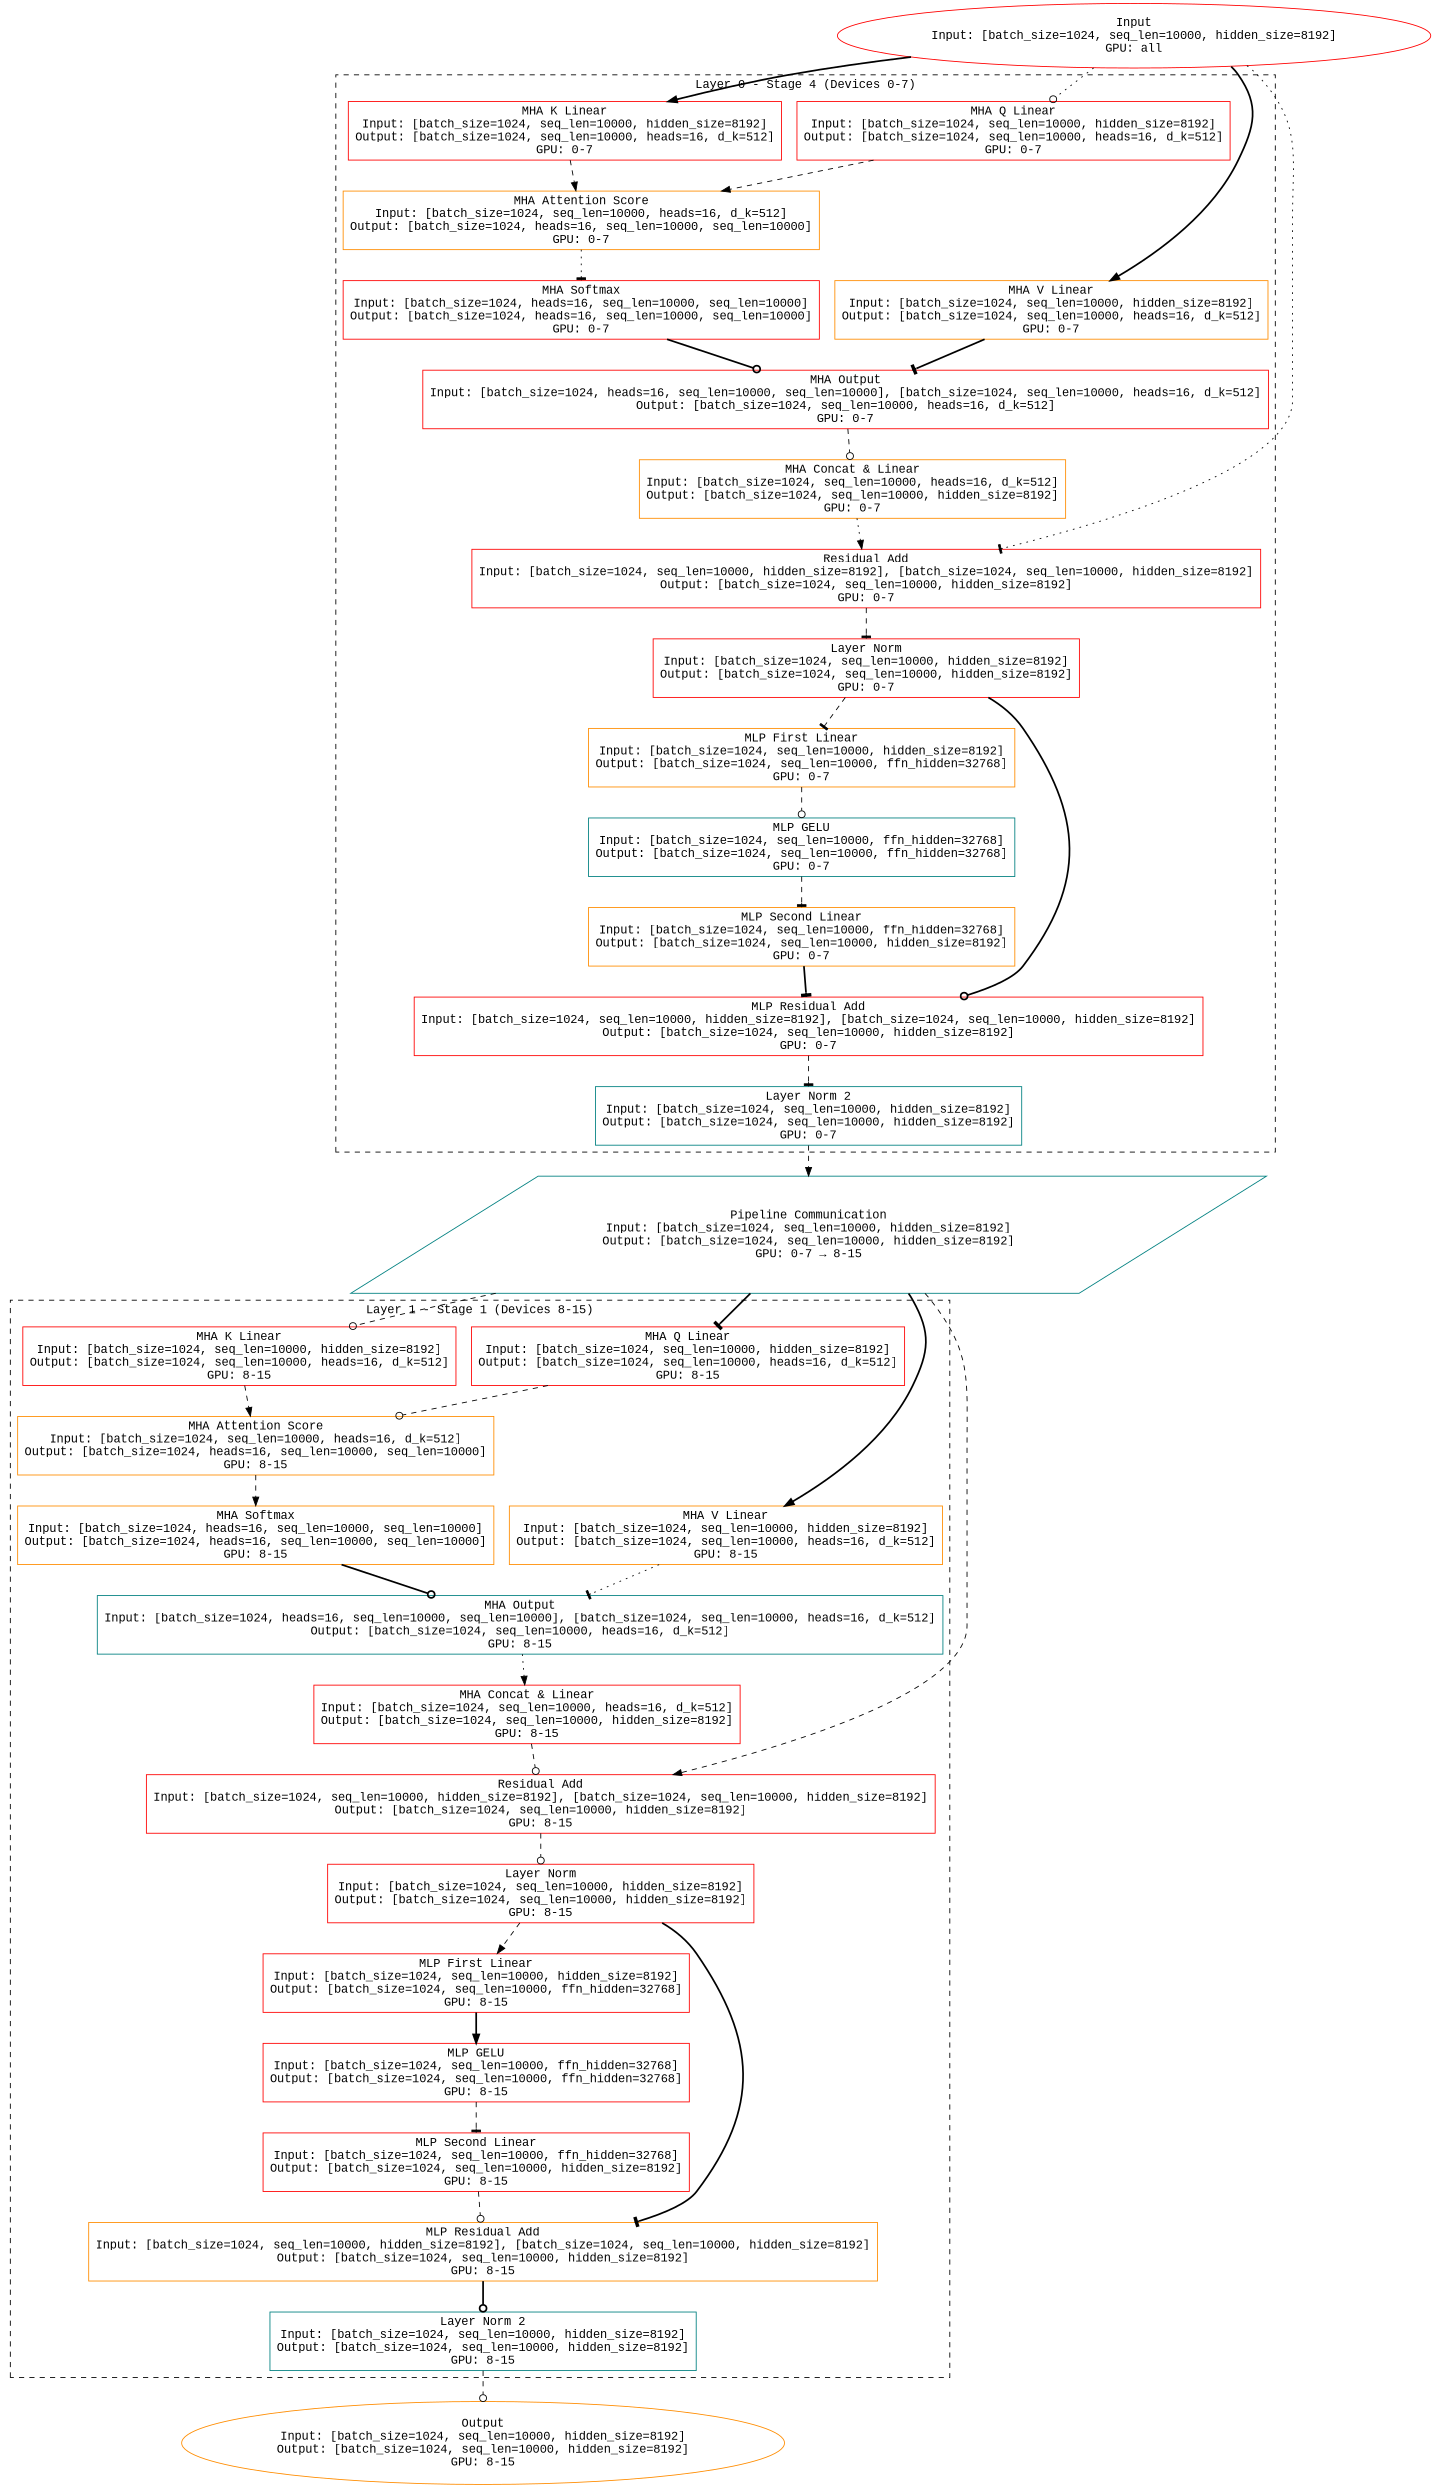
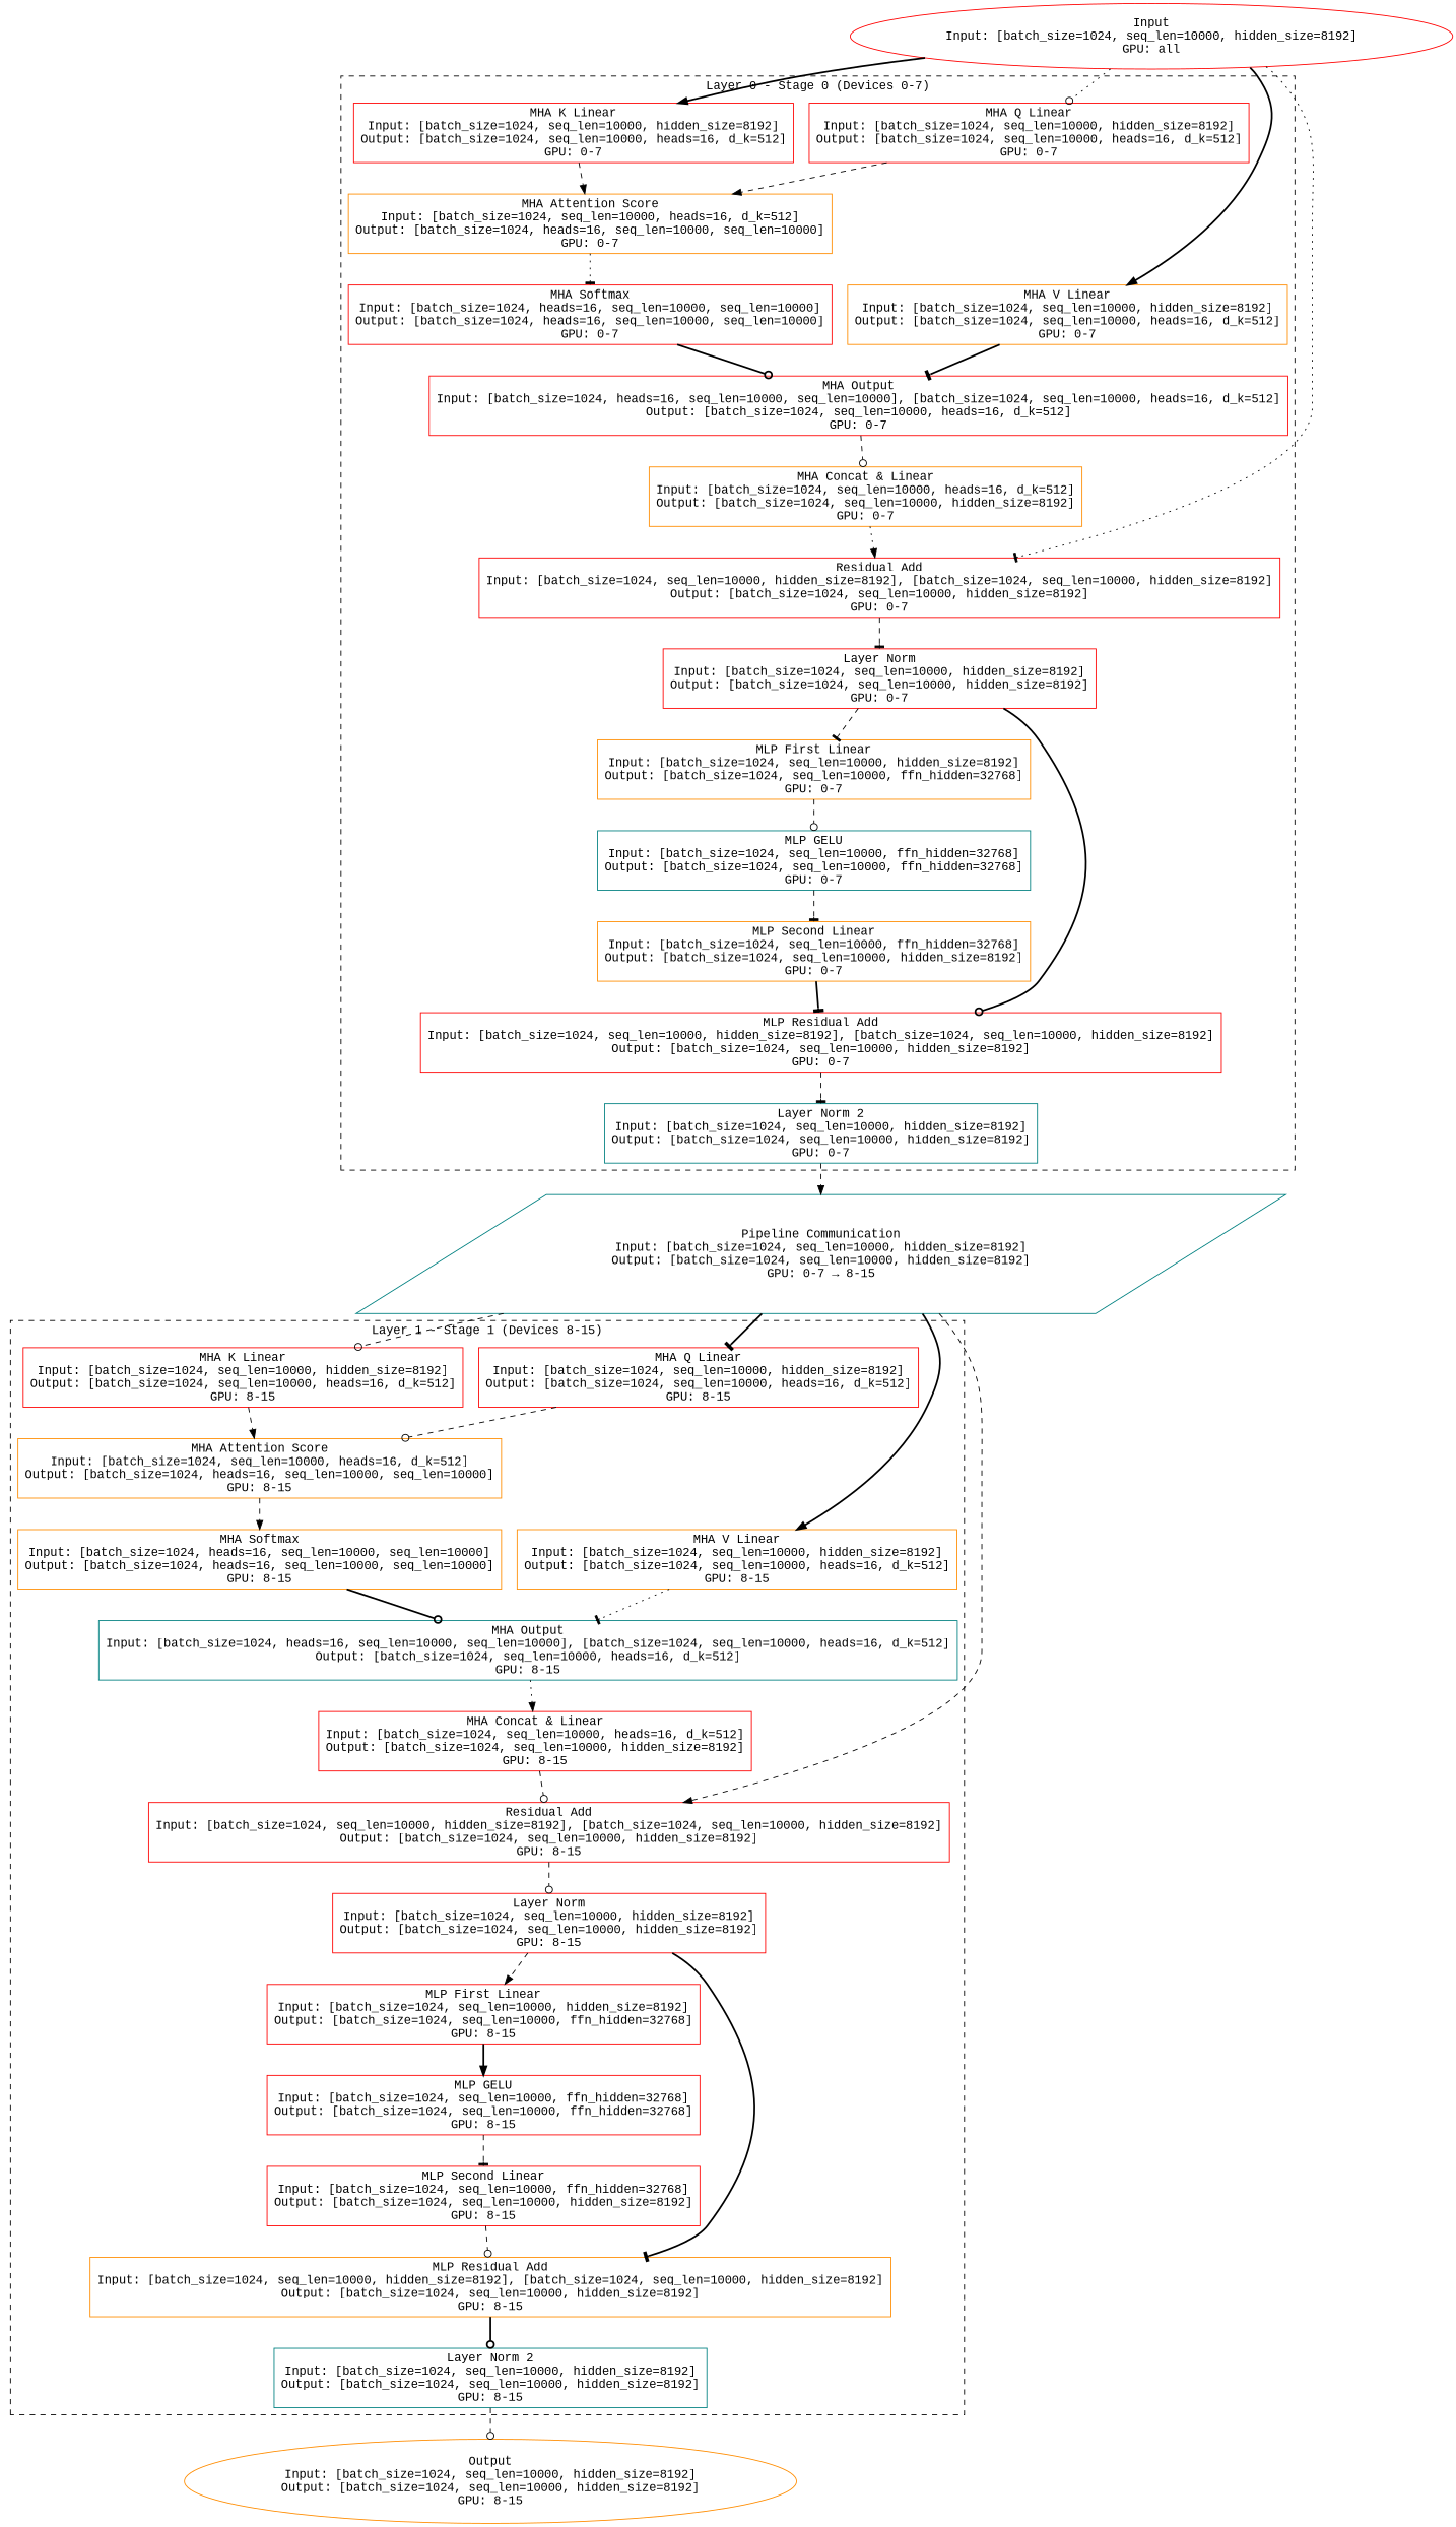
  digraph {
    rankdir=TB
    fontname="Liberation Mono"
    node [shape=rectangle color=red fontname="Liberation Mono"]
    edge [style=dashed arrowhead=normal fontname="Liberation Mono"]
    n1 [label="MHA Q Linear\nInput: [batch_size=1024, seq_len=10000, hidden_size=8192]\nOutput: [batch_size=1024, seq_len=10000, heads=16, d_k=512]\nGPU: 0-7"]
    n2 [label="MHA K Linear\nInput: [batch_size=1024, seq_len=10000, hidden_size=8192]\nOutput: [batch_size=1024, seq_len=10000, heads=16, d_k=512]\nGPU: 0-7"]
    n3 [label="MHA V Linear\nInput: [batch_size=1024, seq_len=10000, hidden_size=8192]\nOutput: [batch_size=1024, seq_len=10000, heads=16, d_k=512]\nGPU: 0-7" color=darkorange]
    n4 [label="MHA Attention Score\nInput: [batch_size=1024, seq_len=10000, heads=16, d_k=512]\nOutput: [batch_size=1024, heads=16, seq_len=10000, seq_len=10000]\nGPU: 0-7" color=darkorange]
    n5 [label="MHA Softmax\nInput: [batch_size=1024, heads=16, seq_len=10000, seq_len=10000]\nOutput: [batch_size=1024, heads=16, seq_len=10000, seq_len=10000]\nGPU: 0-7"]
    n6 [label="MHA Output\nInput: [batch_size=1024, heads=16, seq_len=10000, seq_len=10000], [batch_size=1024, seq_len=10000, heads=16, d_k=512]\nOutput: [batch_size=1024, seq_len=10000, heads=16, d_k=512]\nGPU: 0-7"]
    n7 [label="MHA Concat & Linear\nInput: [batch_size=1024, seq_len=10000, heads=16, d_k=512]\nOutput: [batch_size=1024, seq_len=10000, hidden_size=8192]\nGPU: 0-7" color=darkorange]
    n8 [label="Residual Add\nInput: [batch_size=1024, seq_len=10000, hidden_size=8192], [batch_size=1024, seq_len=10000, hidden_size=8192]\nOutput: [batch_size=1024, seq_len=10000, hidden_size=8192]\nGPU: 0-7"]
    n9 [label="Layer Norm\nInput: [batch_size=1024, seq_len=10000, hidden_size=8192]\nOutput: [batch_size=1024, seq_len=10000, hidden_size=8192]\nGPU: 0-7"]
    n10 [label="MLP First Linear\nInput: [batch_size=1024, seq_len=10000, hidden_size=8192]\nOutput: [batch_size=1024, seq_len=10000, ffn_hidden=32768]\nGPU: 0-7" color=darkorange]
    n11 [label="MLP GELU\nInput: [batch_size=1024, seq_len=10000, ffn_hidden=32768]\nOutput: [batch_size=1024, seq_len=10000, ffn_hidden=32768]\nGPU: 0-7" color=teal]
    n12 [label="MLP Second Linear\nInput: [batch_size=1024, seq_len=10000, ffn_hidden=32768]\nOutput: [batch_size=1024, seq_len=10000, hidden_size=8192]\nGPU: 0-7" color=darkorange]
    n13 [label="MLP Residual Add\nInput: [batch_size=1024, seq_len=10000, hidden_size=8192], [batch_size=1024, seq_len=10000, hidden_size=8192]\nOutput: [batch_size=1024, seq_len=10000, hidden_size=8192]\nGPU: 0-7"]
    n14 [label="Layer Norm 2\nInput: [batch_size=1024, seq_len=10000, hidden_size=8192]\nOutput: [batch_size=1024, seq_len=10000, hidden_size=8192]\nGPU: 0-7" color=teal]
    n15 [label="MHA Q Linear\nInput: [batch_size=1024, seq_len=10000, hidden_size=8192]\nOutput: [batch_size=1024, seq_len=10000, heads=16, d_k=512]\nGPU: 8-15"]
    n16 [label="MHA K Linear\nInput: [batch_size=1024, seq_len=10000, hidden_size=8192]\nOutput: [batch_size=1024, seq_len=10000, heads=16, d_k=512]\nGPU: 8-15"]
    n17 [label="MHA V Linear\nInput: [batch_size=1024, seq_len=10000, hidden_size=8192]\nOutput: [batch_size=1024, seq_len=10000, heads=16, d_k=512]\nGPU: 8-15" color=darkorange]
    n18 [label="MHA Attention Score\nInput: [batch_size=1024, seq_len=10000, heads=16, d_k=512]\nOutput: [batch_size=1024, heads=16, seq_len=10000, seq_len=10000]\nGPU: 8-15" color=darkorange]
    n19 [label="MHA Softmax\nInput: [batch_size=1024, heads=16, seq_len=10000, seq_len=10000]\nOutput: [batch_size=1024, heads=16, seq_len=10000, seq_len=10000]\nGPU: 8-15" color=darkorange]
    n20 [label="MHA Output\nInput: [batch_size=1024, heads=16, seq_len=10000, seq_len=10000], [batch_size=1024, seq_len=10000, heads=16, d_k=512]\nOutput: [batch_size=1024, seq_len=10000, heads=16, d_k=512]\nGPU: 8-15" color=teal]
    n21 [label="MHA Concat & Linear\nInput: [batch_size=1024, seq_len=10000, heads=16, d_k=512]\nOutput: [batch_size=1024, seq_len=10000, hidden_size=8192]\nGPU: 8-15"]
    n22 [label="Residual Add\nInput: [batch_size=1024, seq_len=10000, hidden_size=8192], [batch_size=1024, seq_len=10000, hidden_size=8192]\nOutput: [batch_size=1024, seq_len=10000, hidden_size=8192]\nGPU: 8-15"]
    n23 [label="Layer Norm\nInput: [batch_size=1024, seq_len=10000, hidden_size=8192]\nOutput: [batch_size=1024, seq_len=10000, hidden_size=8192]\nGPU: 8-15"]
    n24 [label="MLP First Linear\nInput: [batch_size=1024, seq_len=10000, hidden_size=8192]\nOutput: [batch_size=1024, seq_len=10000, ffn_hidden=32768]\nGPU: 8-15"]
    n25 [label="MLP GELU\nInput: [batch_size=1024, seq_len=10000, ffn_hidden=32768]\nOutput: [batch_size=1024, seq_len=10000, ffn_hidden=32768]\nGPU: 8-15"]
    n26 [label="MLP Second Linear\nInput: [batch_size=1024, seq_len=10000, ffn_hidden=32768]\nOutput: [batch_size=1024, seq_len=10000, hidden_size=8192]\nGPU: 8-15"]
    n27 [label="MLP Residual Add\nInput: [batch_size=1024, seq_len=10000, hidden_size=8192], [batch_size=1024, seq_len=10000, hidden_size=8192]\nOutput: [batch_size=1024, seq_len=10000, hidden_size=8192]\nGPU: 8-15" color=darkorange]
    n28 [label="Layer Norm 2\nInput: [batch_size=1024, seq_len=10000, hidden_size=8192]\nOutput: [batch_size=1024, seq_len=10000, hidden_size=8192]\nGPU: 8-15" color=teal]
    n29 [label="Input\nInput: [batch_size=1024, seq_len=10000, hidden_size=8192]\nGPU: all" shape=ellipse]
    n30 [label="Pipeline Communication\nInput: [batch_size=1024, seq_len=10000, hidden_size=8192]\nOutput: [batch_size=1024, seq_len=10000, hidden_size=8192]\nGPU: 0-7 → 8-15" shape=parallelogram color=teal]
    n31 [label="Output\nInput: [batch_size=1024, seq_len=10000, hidden_size=8192]\nOutput: [batch_size=1024, seq_len=10000, hidden_size=8192]\nGPU: 8-15" shape=ellipse color=darkorange]
    subgraph cluster_1 {
-     label="Layer 0 - Stage 4 (Devices 0-7)"
+     label="Layer 0 - Stage 0 (Devices 0-7)"
      style=dashed
      n1
      n2
      n3
      n4
      n5
      n6
      n7
      n8
      n9
      n10
      n11
      n12
      n13
      n14
    }
    subgraph cluster_2 {
      label="Layer 1 - Stage 1 (Devices 8-15)"
      style=dashed
      n15
      n16
      n17
      n18
      n19
      n20
      n21
      n22
      n23
      n24
      n25
      n26
      n27
      n28
    }
    n1 -> n4
    n2 -> n4
    n3 -> n6 [style=bold arrowhead=tee]
    n4 -> n5 [style=dotted arrowhead=tee]
    n5 -> n6 [style=bold arrowhead=odot]
    n6 -> n7 [arrowhead=odot]
    n7 -> n8 [style=dotted]
    n8 -> n9 [arrowhead=tee]
    n9 -> n10 [arrowhead=tee]
    n9 -> n13 [style=bold arrowhead=odot]
    n10 -> n11 [arrowhead=odot]
    n11 -> n12 [arrowhead=tee]
    n12 -> n13 [style=bold arrowhead=tee]
    n13 -> n14 [arrowhead=tee]
    n14 -> n30
    n15 -> n18 [arrowhead=odot]
    n16 -> n18
    n17 -> n20 [style=dotted arrowhead=tee]
    n18 -> n19
    n19 -> n20 [style=bold arrowhead=odot]
    n20 -> n21 [style=dotted]
    n21 -> n22 [arrowhead=odot]
    n22 -> n23 [arrowhead=odot]
    n23 -> n24
    n23 -> n27 [style=bold arrowhead=tee]
    n24 -> n25 [style=bold]
    n25 -> n26 [arrowhead=tee]
    n26 -> n27 [arrowhead=odot]
    n27 -> n28 [style=bold arrowhead=odot]
    n28 -> n31 [arrowhead=odot]
    n29 -> n1 [style=dotted arrowhead=odot]
    n29 -> n2 [style=bold]
    n29 -> n3 [style=bold]
    n29 -> n8 [style=dotted arrowhead=tee]
    n30 -> n15 [style=bold arrowhead=tee]
    n30 -> n16 [arrowhead=odot]
    n30 -> n17 [style=bold]
    n30 -> n22
  }
